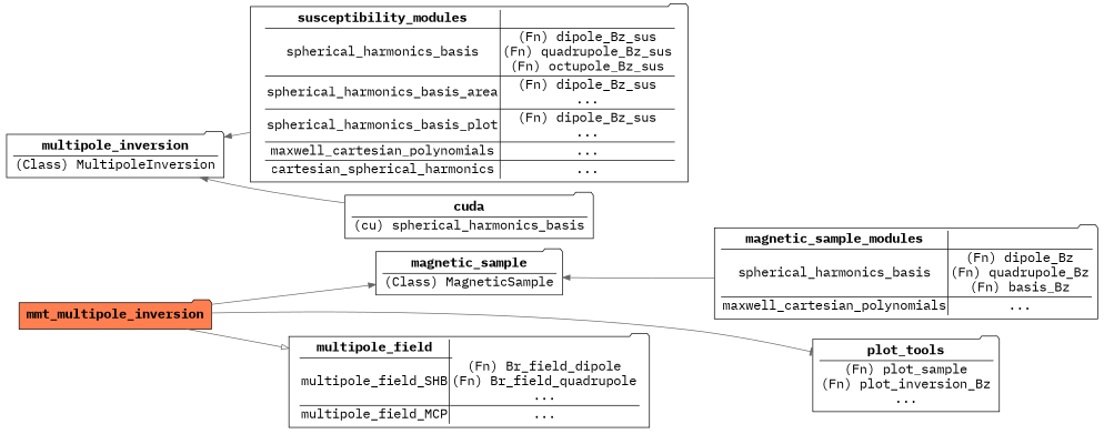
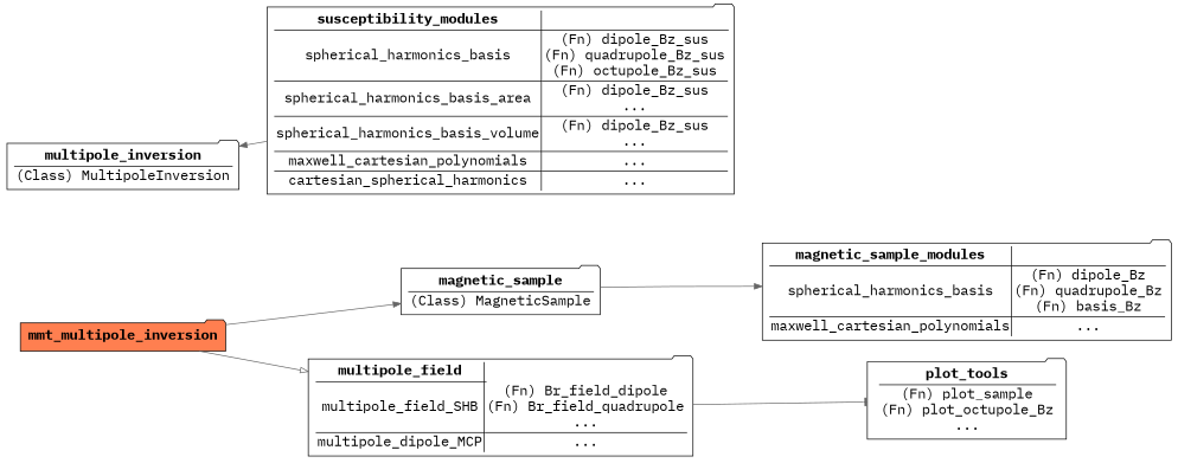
  digraph {
    fontname="IBM Plex Mono"
    rankdir=LR
    node [fontname="IBM Plex Mono" fontsize="18pt" shape=folder]
    edge [color=gray40 fontname="IBM Plex Mono"]
    n1 [fillcolor=coral label=<         <TABLE BORDER="0" CELLBORDER="0" CELLSPACING="0">             <TR><TD><B>mmt_multipole_inversion</B></TD></TR>         </TABLE>> style=filled]
    n2 [label=<         <TABLE BORDER="0" CELLBORDER="0" ROWS="*" COLUMNS="*" CELLSPACING="1">             <TR><TD><B>magnetic_sample</B></TD></TR>             <TR><TD>(Class) MagneticSample</TD></TR>         </TABLE>>]
-   n3 [label=<         <TABLE BORDER="0" CELLBORDER="0" ROWS="*" COLUMNS="*" CELLSPACING="1">             <TR><TD><B>plot_tools</B></TD></TR>             <TR><TD>(Fn) plot_sample<BR/>(Fn) plot_inversion_Bz<BR/>...</TD></TR>         </TABLE>>]
-   n4 [label=<         <TABLE BORDER="0" CELLBORDER="0" ROWS="*" COLUMNS="*" CELLSPACING="1">             <TR><TD><B>multipole_field</B></TD></TR>             <TR>                 <TD>multipole_field_SHB</TD>                 <TD>(Fn) Br_field_dipole<BR/>(Fn) Br_field_quadrupole<BR/>...</TD>             </TR>             <TR>                 <TD>multipole_field_MCP</TD>                 <TD>...</TD>             </TR>         </TABLE>>]
+   n3 [label=<         <TABLE BORDER="0" CELLBORDER="0" ROWS="*" COLUMNS="*" CELLSPACING="1">             <TR><TD><B>plot_tools</B></TD></TR>             <TR><TD>(Fn) plot_sample<BR/>(Fn) plot_octupole_Bz<BR/>...</TD></TR>         </TABLE>>]
+   n4 [label=<         <TABLE BORDER="0" CELLBORDER="0" ROWS="*" COLUMNS="*" CELLSPACING="1">             <TR><TD><B>multipole_field</B></TD></TR>             <TR>                 <TD>multipole_field_SHB</TD>                 <TD>(Fn) Br_field_dipole<BR/>(Fn) Br_field_quadrupole<BR/>...</TD>             </TR>             <TR>                 <TD>multipole_dipole_MCP</TD>                 <TD>...</TD>             </TR>         </TABLE>>]
    n5 [label=<         <TABLE BORDER="0" CELLBORDER="0" ROWS="*" CELLSPACING="1">             <TR><TD><B>multipole_inversion</B></TD></TR>             <TR><TD>(Class) MultipoleInversion</TD></TR>         </TABLE>>]
-   n6 [label=<         <TABLE BORDER="0" CELLBORDER="0" ROWS="*" COLUMNS="*" CELLSPACING="1">             <TR><TD><B>susceptibility_modules</B></TD></TR>             <TR>               <TD>spherical_harmonics_basis</TD>               <TD>(Fn) dipole_Bz_sus<BR/>(Fn) quadrupole_Bz_sus<BR/>(Fn) octupole_Bz_sus</TD>             </TR>             <TR>               <TD>spherical_harmonics_basis_area</TD>               <TD>(Fn) dipole_Bz_sus<BR/>...</TD>             </TR>             <TR>               <TD>spherical_harmonics_basis_plot</TD>               <TD>(Fn) dipole_Bz_sus<BR/>...</TD>             </TR>             <TR>               <TD>maxwell_cartesian_polynomials</TD>               <TD>...</TD>             </TR>             <TR>               <TD>cartesian_spherical_harmonics</TD>               <TD>...</TD>             </TR>         </TABLE>>]
-   n7 [label=<         <TABLE BORDER="0" CELLBORDER="0" ROWS="*" COLUMNS="*" CELLSPACING="1">             <TR><TD><B>cuda</B></TD></TR>             <TR><TD>(cu) spherical_harmonics_basis</TD></TR>         </TABLE>>]
+   n6 [label=<         <TABLE BORDER="0" CELLBORDER="0" ROWS="*" COLUMNS="*" CELLSPACING="1">             <TR><TD><B>susceptibility_modules</B></TD></TR>             <TR>               <TD>spherical_harmonics_basis</TD>               <TD>(Fn) dipole_Bz_sus<BR/>(Fn) quadrupole_Bz_sus<BR/>(Fn) octupole_Bz_sus</TD>             </TR>             <TR>               <TD>spherical_harmonics_basis_area</TD>               <TD>(Fn) dipole_Bz_sus<BR/>...</TD>             </TR>             <TR>               <TD>spherical_harmonics_basis_volume</TD>               <TD>(Fn) dipole_Bz_sus<BR/>...</TD>             </TR>             <TR>               <TD>maxwell_cartesian_polynomials</TD>               <TD>...</TD>             </TR>             <TR>               <TD>cartesian_spherical_harmonics</TD>               <TD>...</TD>             </TR>         </TABLE>>]
    n8 [label=<         <TABLE BORDER="0" CELLBORDER="0" ROWS="*" COLUMNS="*" CELLSPACING="1">             <TR><TD><B>magnetic_sample_modules</B></TD></TR>             <TR>               <TD>spherical_harmonics_basis</TD>               <TD>(Fn) dipole_Bz<BR/>(Fn) quadrupole_Bz<BR/>(Fn) basis_Bz<BR/></TD>             </TR>             <TR>               <TD>maxwell_cartesian_polynomials</TD>               <TD>...</TD>             </TR>         </TABLE>>]
    n1 -> n2 [arrowhead=normal]
-   n1 -> n3 [arrowhead=tee]
+   n4 -> n3 [arrowhead=tee]
    n1 -> n4 [arrowhead=onormal]
-   n2 -> n8 [dir=back]
+   n8 -> n2 [dir=back]
    n5 -> n6 [dir=back]
-   n5 -> n7 [dir=back]
  }
